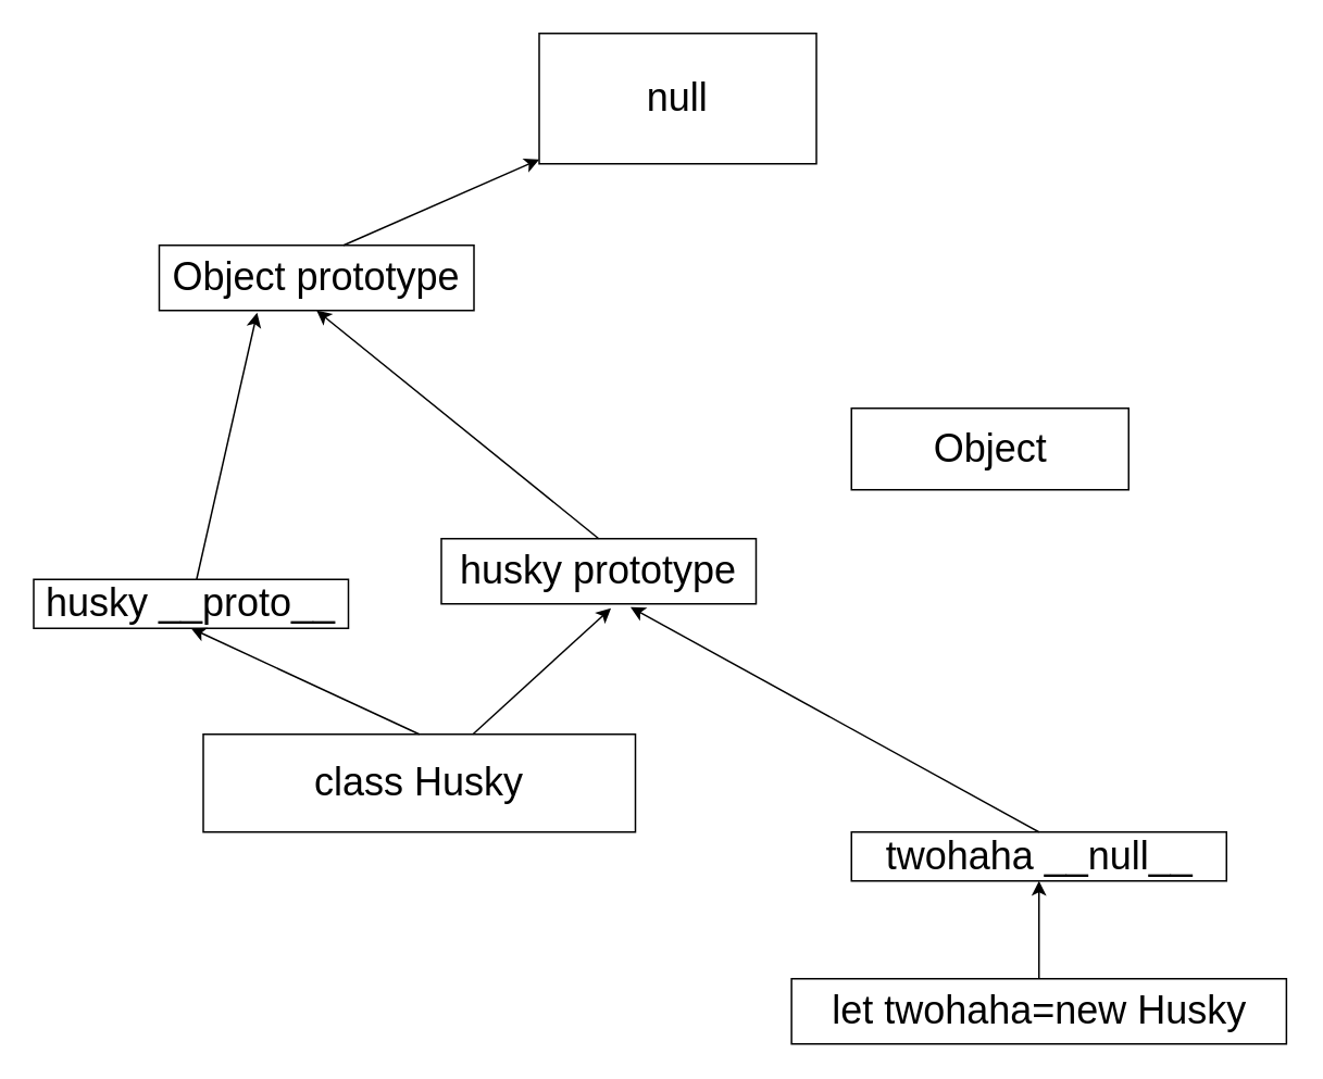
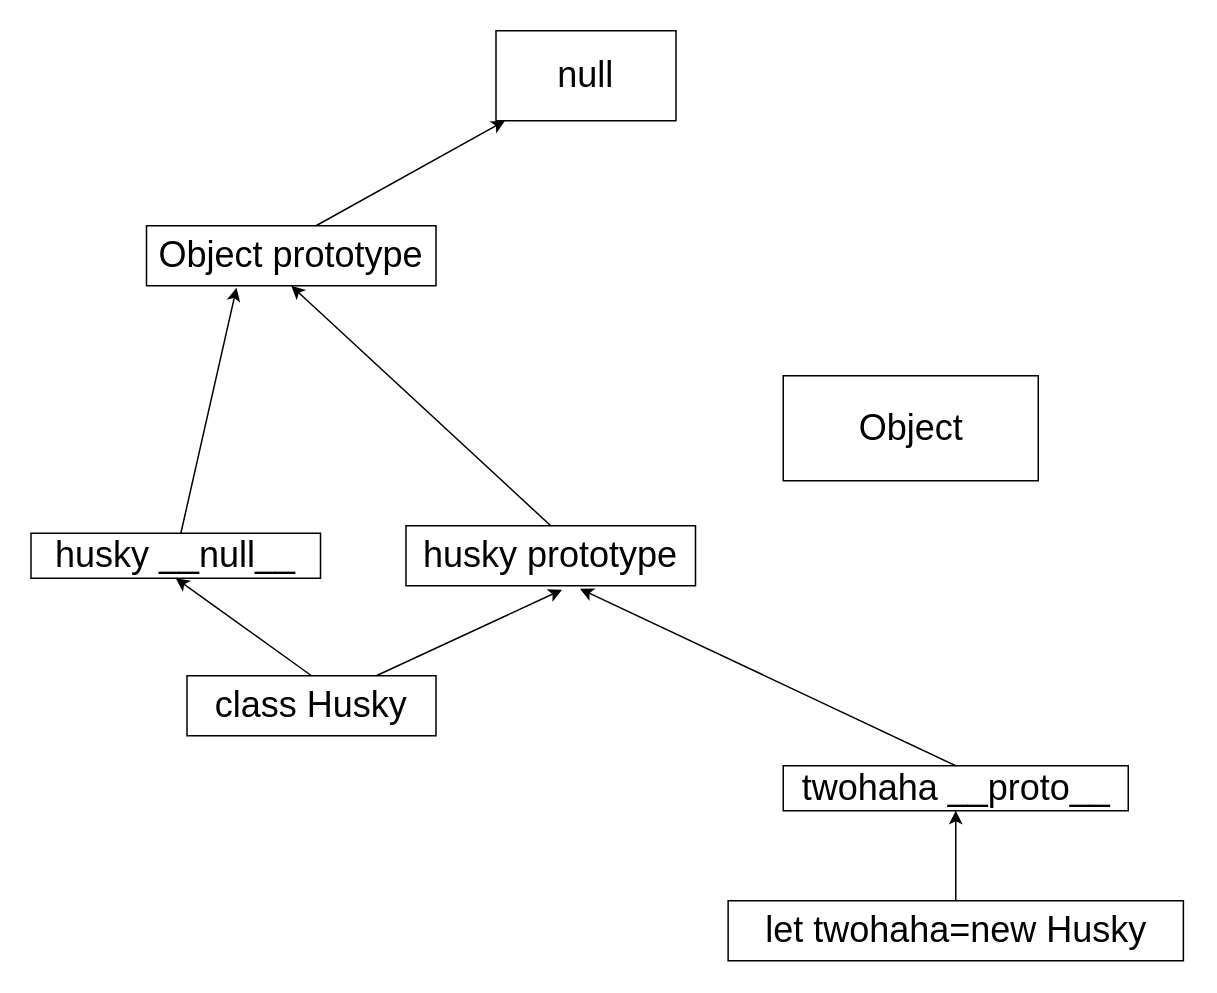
  <mxCell id="0" />
  <mxCell id="1" parent="0" />
- <mxCell id="2" value="&lt;span style=&quot;font-size: 24px&quot;&gt;class Husky&lt;/span&gt;" style="rounded=0;whiteSpace=wrap;html=1;" vertex="1" parent="1"><mxGeometry x="124" y="450" width="265" height="60" as="geometry" /></mxCell>
- <mxCell id="3" value="&lt;font style=&quot;font-size: 24px&quot;&gt;husky __proto__&lt;/font&gt;" style="rounded=0;whiteSpace=wrap;html=1;" vertex="1" parent="1"><mxGeometry x="20" y="355" width="193" height="30" as="geometry" /></mxCell>
+ <mxCell id="2" value="&lt;span style=&quot;font-size: 24px&quot;&gt;class Husky&lt;/span&gt;" style="rounded=0;whiteSpace=wrap;html=1;" vertex="1" parent="1"><mxGeometry x="124" y="450" width="166" height="40" as="geometry" /></mxCell>
+ <mxCell id="3" value="&lt;font style=&quot;font-size: 24px&quot;&gt;husky __null__&lt;/font&gt;" style="rounded=0;whiteSpace=wrap;html=1;" vertex="1" parent="1"><mxGeometry x="20" y="355" width="193" height="30" as="geometry" /></mxCell>
  <mxCell id="4" value="" style="endArrow=classic;html=1;exitX=0.5;exitY=0;exitDx=0;exitDy=0;entryX=0.5;entryY=1;entryDx=0;entryDy=0;" edge="1" parent="1" source="2" target="3"><mxGeometry width="50" height="50" relative="1" as="geometry"><mxPoint x="230" y="430" as="sourcePoint" /><mxPoint x="280" y="380" as="targetPoint" /></mxGeometry></mxCell>
- <mxCell id="5" value="&lt;font style=&quot;font-size: 24px&quot;&gt;husky prototype&lt;/font&gt;" style="rounded=0;whiteSpace=wrap;html=1;" vertex="1" parent="1"><mxGeometry x="270" y="330" width="193" height="40" as="geometry" /></mxCell>
+ <mxCell id="5" value="&lt;font style=&quot;font-size: 24px&quot;&gt;husky prototype&lt;/font&gt;" style="rounded=0;whiteSpace=wrap;html=1;" vertex="1" parent="1"><mxGeometry x="270" y="350" width="193" height="40" as="geometry" /></mxCell>
  <mxCell id="6" value="" style="endArrow=classic;html=1;entryX=0.539;entryY=1.067;entryDx=0;entryDy=0;entryPerimeter=0;" edge="1" parent="1" source="2" target="5"><mxGeometry width="50" height="50" relative="1" as="geometry"><mxPoint x="240" y="500" as="sourcePoint" /><mxPoint x="290" y="450" as="targetPoint" /></mxGeometry></mxCell>
  <mxCell id="7" value="&lt;font style=&quot;font-size: 24px&quot;&gt;let twohaha=new Husky&lt;/font&gt;" style="rounded=0;whiteSpace=wrap;html=1;" vertex="1" parent="1"><mxGeometry x="484.75" y="600" width="303.5" height="40" as="geometry" /></mxCell>
- <mxCell id="8" value="&lt;font style=&quot;font-size: 24px&quot;&gt;twohaha __null__&lt;/font&gt;" style="rounded=0;whiteSpace=wrap;html=1;" vertex="1" parent="1"><mxGeometry x="521.5" y="510" width="230" height="30" as="geometry" /></mxCell>
+ <mxCell id="8" value="&lt;font style=&quot;font-size: 24px&quot;&gt;twohaha __proto__&lt;/font&gt;" style="rounded=0;whiteSpace=wrap;html=1;" vertex="1" parent="1"><mxGeometry x="521.5" y="510" width="230" height="30" as="geometry" /></mxCell>
  <mxCell id="9" value="" style="endArrow=classic;html=1;entryX=0.5;entryY=1;entryDx=0;entryDy=0;" edge="1" parent="1" source="7" target="8"><mxGeometry width="50" height="50" relative="1" as="geometry"><mxPoint x="390" y="380" as="sourcePoint" /><mxPoint x="440" y="330" as="targetPoint" /></mxGeometry></mxCell>
  <mxCell id="10" value="" style="endArrow=classic;html=1;entryX=0.601;entryY=1.05;entryDx=0;entryDy=0;entryPerimeter=0;exitX=0.5;exitY=0;exitDx=0;exitDy=0;" edge="1" parent="1" source="8" target="5"><mxGeometry width="50" height="50" relative="1" as="geometry"><mxPoint x="630" y="560" as="sourcePoint" /><mxPoint x="520" y="400" as="targetPoint" /></mxGeometry></mxCell>
- <mxCell id="11" value="&lt;font style=&quot;font-size: 24px&quot;&gt;Object&lt;/font&gt;" style="rounded=0;whiteSpace=wrap;html=1;" vertex="1" parent="1"><mxGeometry x="521.5" y="250" width="170" height="50" as="geometry" /></mxCell>
+ <mxCell id="11" value="&lt;font style=&quot;font-size: 24px&quot;&gt;Object&lt;/font&gt;" style="rounded=0;whiteSpace=wrap;html=1;" vertex="1" parent="1"><mxGeometry x="521.5" y="250" width="170" height="70" as="geometry" /></mxCell>
  <mxCell id="12" value="&lt;font style=&quot;font-size: 24px&quot;&gt;Object prototype&lt;/font&gt;" style="rounded=0;whiteSpace=wrap;html=1;" vertex="1" parent="1"><mxGeometry x="97" y="150" width="193" height="40" as="geometry" /></mxCell>
  <mxCell id="13" value="" style="endArrow=classic;html=1;entryX=0.311;entryY=1.033;entryDx=0;entryDy=0;entryPerimeter=0;" edge="1" parent="1" source="3" target="12"><mxGeometry width="50" height="50" relative="1" as="geometry"><mxPoint x="360" y="480" as="sourcePoint" /><mxPoint x="410" y="430" as="targetPoint" /></mxGeometry></mxCell>
  <mxCell id="14" value="" style="endArrow=classic;html=1;entryX=0.5;entryY=1;entryDx=0;entryDy=0;exitX=0.5;exitY=0;exitDx=0;exitDy=0;" edge="1" parent="1" source="5" target="12"><mxGeometry width="50" height="50" relative="1" as="geometry"><mxPoint x="360" y="480" as="sourcePoint" /><mxPoint x="410" y="430" as="targetPoint" /></mxGeometry></mxCell>
- <mxCell id="15" value="&lt;font style=&quot;font-size: 24px&quot;&gt;null&lt;/font&gt;" style="rounded=0;whiteSpace=wrap;html=1;" vertex="1" parent="1"><mxGeometry x="330" y="20" width="170" height="80" as="geometry" /></mxCell>
+ <mxCell id="15" value="&lt;font style=&quot;font-size: 24px&quot;&gt;null&lt;/font&gt;" style="rounded=0;whiteSpace=wrap;html=1;" vertex="1" parent="1"><mxGeometry x="330" y="20" width="120" height="60" as="geometry" /></mxCell>
  <mxCell id="16" value="" style="endArrow=classic;html=1;" edge="1" parent="1" target="15"><mxGeometry width="50" height="50" relative="1" as="geometry"><mxPoint x="210" y="150" as="sourcePoint" /><mxPoint x="260" y="100" as="targetPoint" /></mxGeometry></mxCell>
